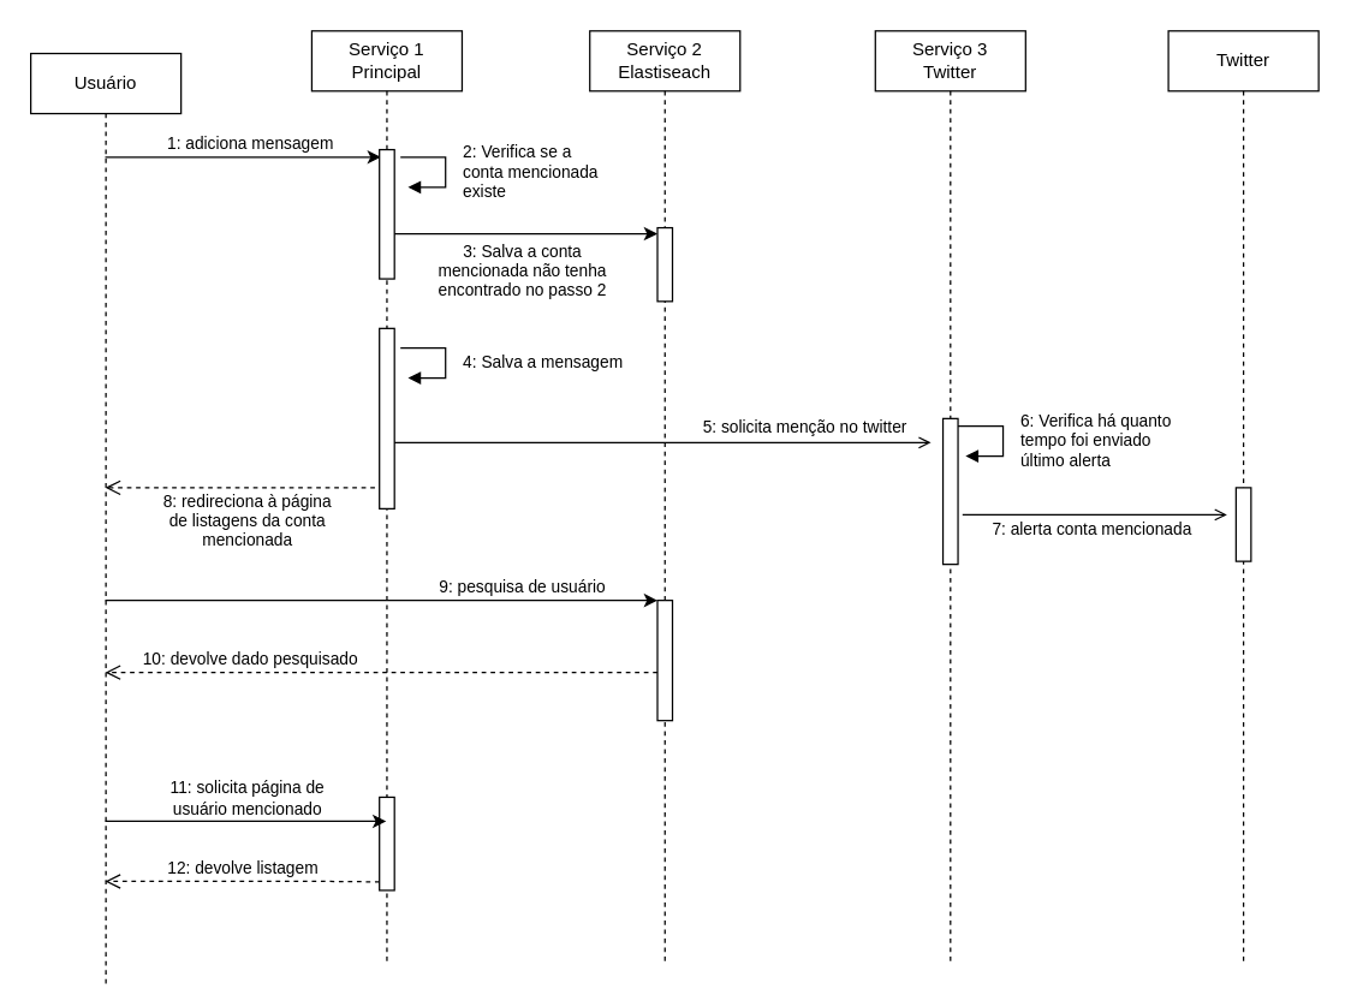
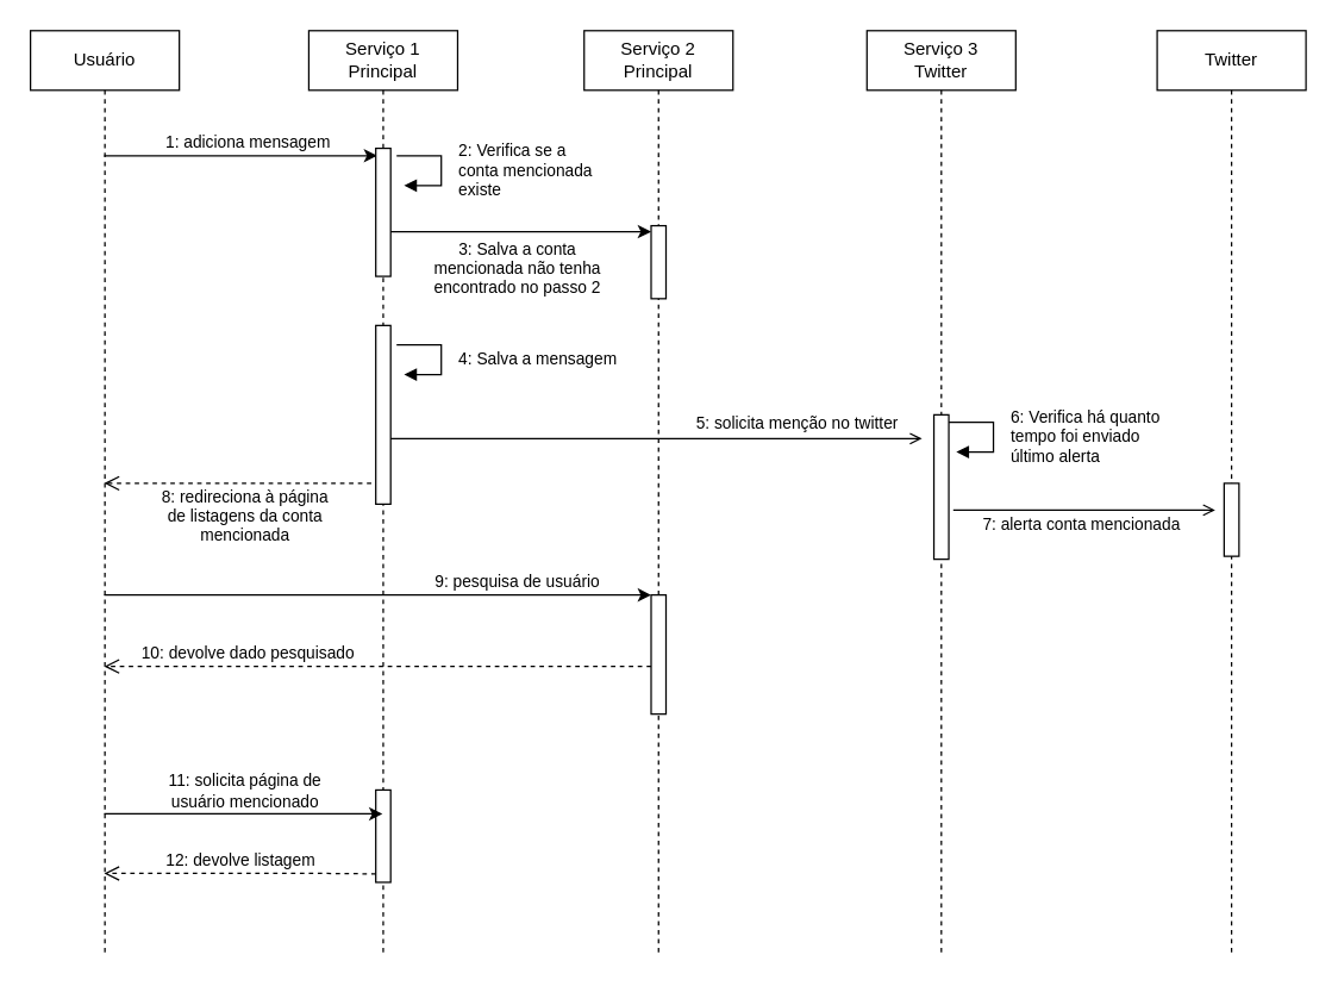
  <mxCell id="0" />
  <mxCell id="1" parent="0" />
- <mxCell id="2" value="Usuário" style="shape=umlLifeline;perimeter=lifelinePerimeter;whiteSpace=wrap;html=1;container=1;collapsible=0;recursiveResize=0;outlineConnect=0;" vertex="1" parent="1"><mxGeometry x="20" y="35" width="100" height="620" as="geometry" /></mxCell>
+ <mxCell id="2" value="Usuário" style="shape=umlLifeline;perimeter=lifelinePerimeter;whiteSpace=wrap;html=1;container=1;collapsible=0;recursiveResize=0;outlineConnect=0;" vertex="1" parent="1"><mxGeometry x="20" y="20" width="100" height="620" as="geometry" /></mxCell>
  <mxCell id="3" value="" style="endArrow=classic;html=1;entryX=0.1;entryY=0.058;entryDx=0;entryDy=0;entryPerimeter=0;" edge="1" parent="1" source="2" target="6"><mxGeometry width="50" height="50" relative="1" as="geometry"><mxPoint x="-258" y="167" as="sourcePoint" /><mxPoint x="-9" y="104" as="targetPoint" /></mxGeometry></mxCell>
  <mxCell id="4" value="1: adiciona mensagem" style="edgeLabel;html=1;align=center;verticalAlign=middle;resizable=0;points=[];" vertex="1" connectable="0" parent="3"><mxGeometry x="-0.225" y="4" relative="1" as="geometry"><mxPoint x="25" y="-5" as="offset" /></mxGeometry></mxCell>
  <mxCell id="5" value="Serviço 1&lt;br&gt;Principal" style="shape=umlLifeline;perimeter=lifelinePerimeter;whiteSpace=wrap;html=1;container=1;collapsible=0;recursiveResize=0;outlineConnect=0;" vertex="1" parent="1"><mxGeometry x="207" y="20" width="100" height="620" as="geometry" /></mxCell>
  <mxCell id="6" value="" style="html=1;points=[];perimeter=orthogonalPerimeter;" vertex="1" parent="5"><mxGeometry x="45" y="79" width="10" height="86" as="geometry" /></mxCell>
  <mxCell id="7" value="Serviço 3&lt;br&gt;Twitter" style="shape=umlLifeline;perimeter=lifelinePerimeter;whiteSpace=wrap;html=1;container=1;collapsible=0;recursiveResize=0;outlineConnect=0;" vertex="1" parent="1"><mxGeometry x="582" y="20" width="100" height="620" as="geometry" /></mxCell>
- <mxCell id="8" value="Serviço 2&lt;br&gt;Elastiseach" style="shape=umlLifeline;perimeter=lifelinePerimeter;whiteSpace=wrap;html=1;container=1;collapsible=0;recursiveResize=0;outlineConnect=0;" vertex="1" parent="1"><mxGeometry x="392" y="20" width="100" height="620" as="geometry" /></mxCell>
+ <mxCell id="8" value="Serviço 2&lt;br&gt;Principal" style="shape=umlLifeline;perimeter=lifelinePerimeter;whiteSpace=wrap;html=1;container=1;collapsible=0;recursiveResize=0;outlineConnect=0;" vertex="1" parent="1"><mxGeometry x="392" y="20" width="100" height="620" as="geometry" /></mxCell>
  <mxCell id="9" value="" style="html=1;points=[];perimeter=orthogonalPerimeter;" vertex="1" parent="1"><mxGeometry x="437" y="151" width="10" height="49" as="geometry" /></mxCell>
  <mxCell id="10" value="" style="endArrow=classic;html=1;" edge="1" parent="1"><mxGeometry width="50" height="50" relative="1" as="geometry"><mxPoint x="262" y="155" as="sourcePoint" /><mxPoint x="437" y="155" as="targetPoint" /><Array as="points"><mxPoint x="334" y="155" /></Array></mxGeometry></mxCell>
  <mxCell id="11" value="3: Salva a conta &lt;br&gt;mencionada não tenha&lt;br&gt;encontrado no passo 2" style="edgeLabel;html=1;align=center;verticalAlign=middle;resizable=0;points=[];" vertex="1" connectable="0" parent="10"><mxGeometry x="-0.11" y="-4" relative="1" as="geometry"><mxPoint x="6" y="20" as="offset" /></mxGeometry></mxCell>
  <mxCell id="12" value="" style="html=1;points=[];perimeter=orthogonalPerimeter;" vertex="1" parent="1"><mxGeometry x="252" y="218" width="10" height="120" as="geometry" /></mxCell>
  <mxCell id="13" value="" style="endArrow=open;html=1;endFill=0;" edge="1" parent="1"><mxGeometry width="50" height="50" relative="1" as="geometry"><mxPoint x="262" y="294" as="sourcePoint" /><mxPoint x="619" y="294" as="targetPoint" /></mxGeometry></mxCell>
  <mxCell id="14" value="5: solicita menção no twitter" style="edgeLabel;html=1;align=center;verticalAlign=middle;resizable=0;points=[];" vertex="1" connectable="0" parent="13"><mxGeometry x="0.534" y="-1" relative="1" as="geometry"><mxPoint x="-2" y="-12" as="offset" /></mxGeometry></mxCell>
  <mxCell id="15" value="" style="html=1;points=[];perimeter=orthogonalPerimeter;" vertex="1" parent="1"><mxGeometry x="627" y="278" width="10" height="97" as="geometry" /></mxCell>
  <mxCell id="16" value="Twitter" style="shape=umlLifeline;perimeter=lifelinePerimeter;whiteSpace=wrap;html=1;container=1;collapsible=0;recursiveResize=0;outlineConnect=0;" vertex="1" parent="1"><mxGeometry x="777" y="20" width="100" height="620" as="geometry" /></mxCell>
  <mxCell id="17" value="6: Verifica há quanto&lt;br&gt;tempo foi enviado&lt;br&gt;último alerta" style="edgeStyle=orthogonalEdgeStyle;html=1;align=left;spacingLeft=2;endArrow=block;rounded=0;entryX=1;entryY=0;" edge="1" parent="1"><mxGeometry x="0.067" y="8" relative="1" as="geometry"><mxPoint x="637" y="283" as="sourcePoint" /><Array as="points"><mxPoint x="667" y="283" /></Array><mxPoint x="642" y="303" as="targetPoint" /><mxPoint as="offset" /></mxGeometry></mxCell>
  <mxCell id="18" value="" style="endArrow=open;html=1;exitX=1.3;exitY=0.66;exitDx=0;exitDy=0;exitPerimeter=0;endFill=0;" edge="1" parent="1" source="15"><mxGeometry width="50" height="50" relative="1" as="geometry"><mxPoint x="697" y="362" as="sourcePoint" /><mxPoint x="816" y="342" as="targetPoint" /></mxGeometry></mxCell>
  <mxCell id="19" value="7: alerta conta mencionada" style="edgeLabel;html=1;align=center;verticalAlign=middle;resizable=0;points=[];" vertex="1" connectable="0" parent="18"><mxGeometry x="-0.216" y="3" relative="1" as="geometry"><mxPoint x="17" y="12" as="offset" /></mxGeometry></mxCell>
  <mxCell id="20" value="" style="html=1;points=[];perimeter=orthogonalPerimeter;" vertex="1" parent="1"><mxGeometry x="822" y="324" width="10" height="49" as="geometry" /></mxCell>
  <mxCell id="21" value="2: Verifica se a &lt;br&gt;conta mencionada &lt;br&gt;existe" style="edgeStyle=orthogonalEdgeStyle;html=1;align=left;spacingLeft=2;endArrow=block;rounded=0;entryX=1;entryY=0;" edge="1" parent="1"><mxGeometry x="0.067" y="8" relative="1" as="geometry"><mxPoint x="266" y="104" as="sourcePoint" /><Array as="points"><mxPoint x="296" y="104" /></Array><mxPoint x="271" y="124" as="targetPoint" /><mxPoint as="offset" /></mxGeometry></mxCell>
  <mxCell id="22" value="4: Salva a mensagem" style="edgeStyle=orthogonalEdgeStyle;html=1;align=left;spacingLeft=2;endArrow=block;rounded=0;entryX=1;entryY=0;" edge="1" parent="1"><mxGeometry x="0.067" y="8" relative="1" as="geometry"><mxPoint x="266" y="231" as="sourcePoint" /><Array as="points"><mxPoint x="296" y="231" /></Array><mxPoint x="271" y="251" as="targetPoint" /><mxPoint as="offset" /></mxGeometry></mxCell>
  <mxCell id="23" value="" style="endArrow=classic;html=1;" edge="1" parent="1" source="2" target="25"><mxGeometry width="50" height="50" relative="1" as="geometry"><mxPoint x="91" y="478" as="sourcePoint" /><mxPoint x="141" y="428" as="targetPoint" /></mxGeometry></mxCell>
  <mxCell id="24" value="9: pesquisa de usuário" style="edgeLabel;html=1;align=center;verticalAlign=middle;resizable=0;points=[];" vertex="1" connectable="0" parent="23"><mxGeometry x="0.227" y="-3" relative="1" as="geometry"><mxPoint x="52" y="-13" as="offset" /></mxGeometry></mxCell>
  <mxCell id="25" value="" style="html=1;points=[];perimeter=orthogonalPerimeter;" vertex="1" parent="1"><mxGeometry x="437" y="399" width="10" height="80" as="geometry" /></mxCell>
  <mxCell id="26" value="10: devolve dado pesquisado" style="html=1;verticalAlign=bottom;endArrow=open;dashed=1;endSize=8;" edge="1" parent="1" target="2"><mxGeometry x="0.475" relative="1" as="geometry"><mxPoint x="437" y="447" as="sourcePoint" /><mxPoint x="357" y="447" as="targetPoint" /><mxPoint as="offset" /></mxGeometry></mxCell>
  <mxCell id="27" value="" style="html=1;points=[];perimeter=orthogonalPerimeter;" vertex="1" parent="1"><mxGeometry x="252" y="530" width="10" height="62" as="geometry" /></mxCell>
  <mxCell id="28" value="" style="html=1;verticalAlign=bottom;endArrow=open;dashed=1;endSize=8;" edge="1" parent="1" target="2"><mxGeometry relative="1" as="geometry"><mxPoint x="249" y="324" as="sourcePoint" /><mxPoint x="169" y="324" as="targetPoint" /></mxGeometry></mxCell>
  <mxCell id="29" value="8: redireciona à página&lt;br&gt;de listagens da conta&lt;br&gt;mencionada" style="edgeLabel;html=1;align=center;verticalAlign=middle;resizable=0;points=[];" vertex="1" connectable="0" parent="28"><mxGeometry x="-0.143" relative="1" as="geometry"><mxPoint x="-9" y="21" as="offset" /></mxGeometry></mxCell>
  <mxCell id="30" value="" style="endArrow=classic;html=1;" edge="1" parent="1" source="2" target="5"><mxGeometry width="50" height="50" relative="1" as="geometry"><mxPoint x="124" y="577" as="sourcePoint" /><mxPoint x="174" y="527" as="targetPoint" /><Array as="points"><mxPoint x="210" y="546" /></Array></mxGeometry></mxCell>
  <mxCell id="31" value="11: solicita página de &lt;br&gt;usuário mencionado" style="edgeLabel;html=1;align=center;verticalAlign=middle;resizable=0;points=[];" vertex="1" connectable="0" parent="30"><mxGeometry x="0.204" y="1" relative="1" as="geometry"><mxPoint x="-19" y="-15" as="offset" /></mxGeometry></mxCell>
  <mxCell id="32" value="12: devolve listagem" style="html=1;verticalAlign=bottom;endArrow=open;dashed=1;endSize=8;exitX=0;exitY=0.909;exitDx=0;exitDy=0;exitPerimeter=0;" edge="1" parent="1" source="27" target="2"><mxGeometry relative="1" as="geometry"><mxPoint x="198" y="599" as="sourcePoint" /><mxPoint x="118" y="599" as="targetPoint" /><Array as="points"><mxPoint x="218" y="586" /><mxPoint x="178" y="586" /><mxPoint x="140" y="586" /></Array></mxGeometry></mxCell>
